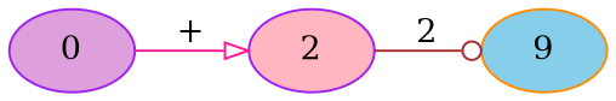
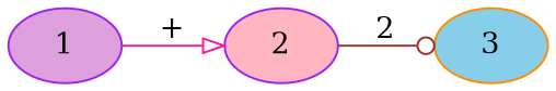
  digraph {
    rankdir=LR
    node [color=purple style=filled]
    edge [style=solid]
-   1 [fillcolor=plum label=0]
+   1 [fillcolor=plum]
    2 [fillcolor=lightpink]
-   3 [color=darkorange fillcolor=skyblue label=9]
+   3 [color=darkorange fillcolor=skyblue]
    1 -> 2 [arrowhead=onormal color=deeppink label="+"]
    2 -> 3 [arrowhead=odot color=brown label=2]
  }
